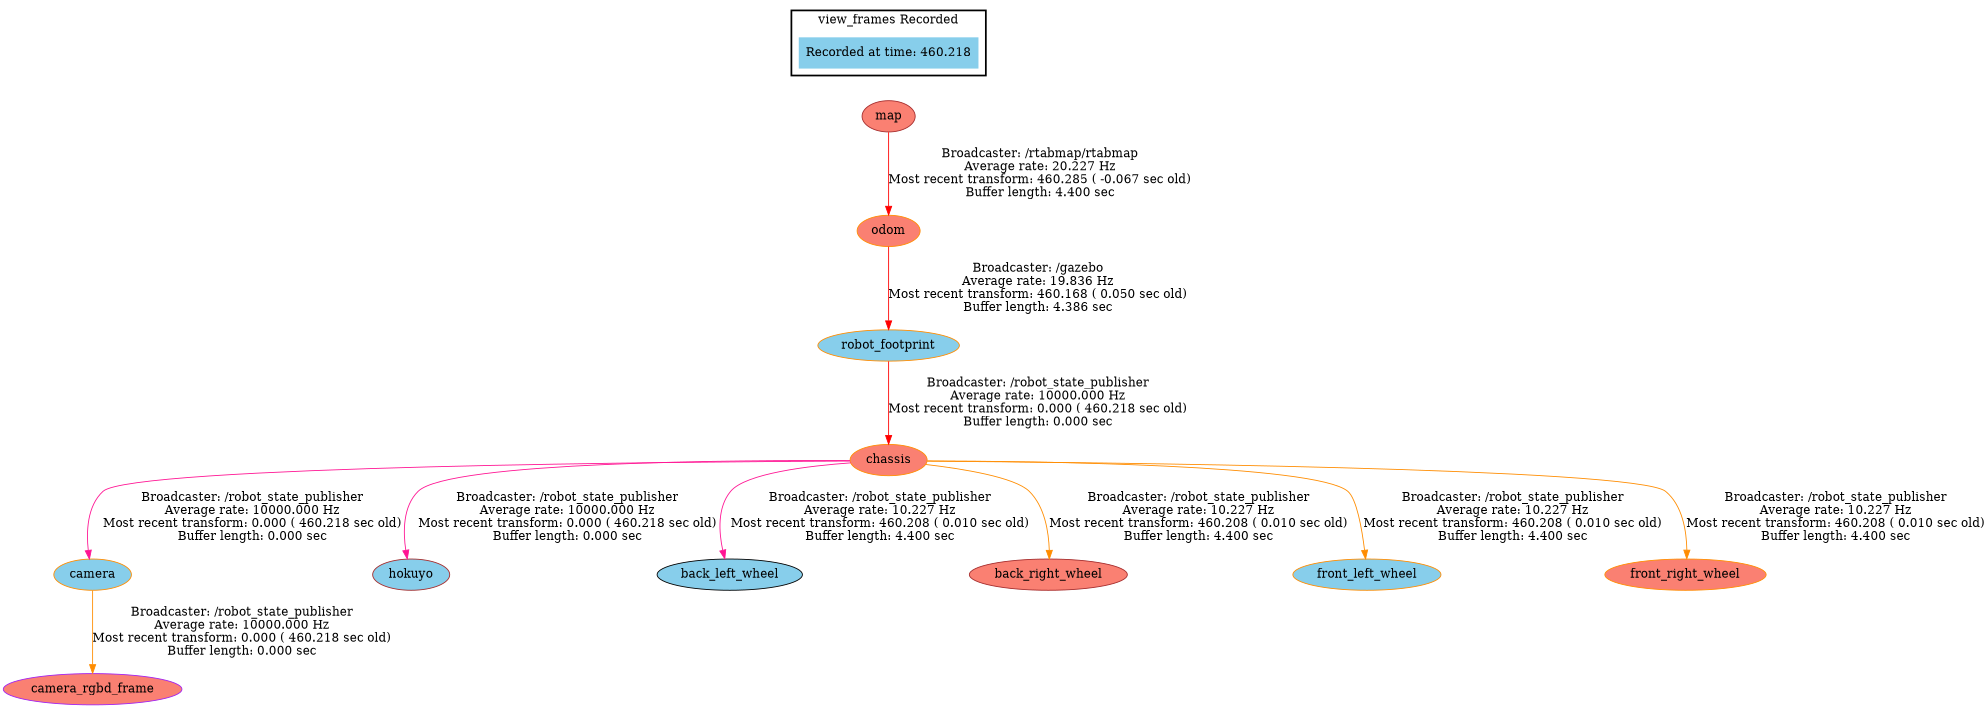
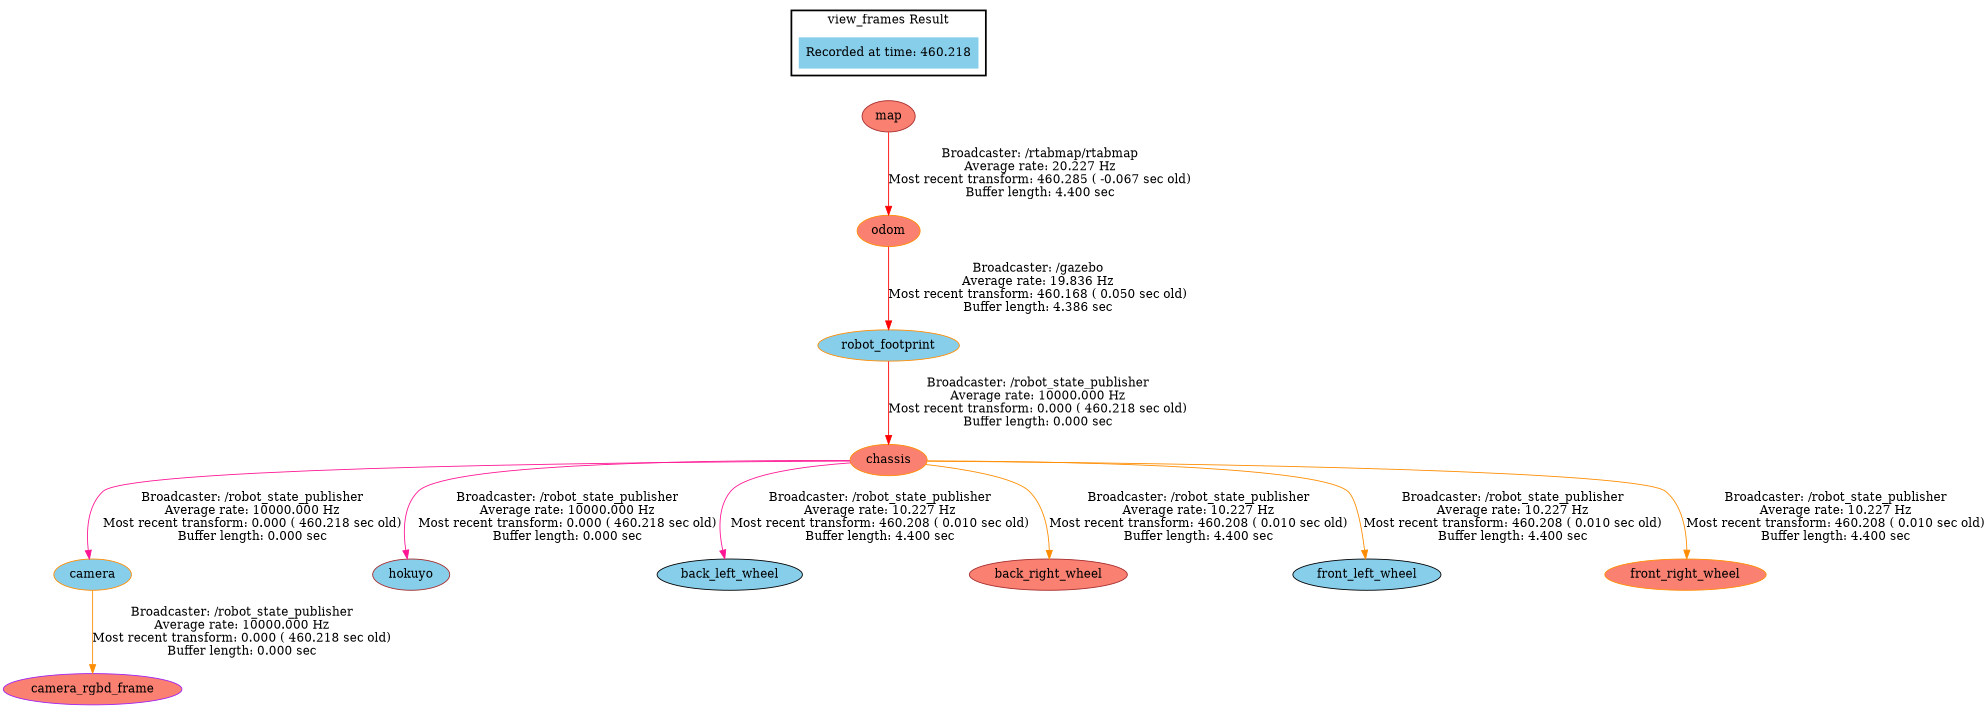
  digraph {
    node [color=darkorange fillcolor=skyblue style=filled]
    edge [color=darkorange]
    "Recorded at time: 460.218" [color=brown shape=plaintext]
    map [color=brown fillcolor=salmon]
    camera
    chassis [fillcolor=salmon]
    hokuyo [color=brown]
    back_left_wheel [color=black]
    back_right_wheel [color=brown fillcolor=salmon]
-   front_left_wheel
+   front_left_wheel [color=black]
    front_right_wheel [fillcolor=salmon]
    camera_rgbd_frame [color=purple fillcolor=salmon]
    robot_footprint
    odom [fillcolor=salmon]
    subgraph cluster_1 {
      color=black
-     label="view_frames Recorded"
+     label="view_frames Result"
      style=bold
      "Recorded at time: 460.218"
    }
    "Recorded at time: 460.218" -> map [style=invis color=""]
    map -> odom [color=red label="Broadcaster: /rtabmap/rtabmap\nAverage rate: 20.227 Hz\nMost recent transform: 460.285 ( -0.067 sec old)\nBuffer length: 4.400 sec\n"]
    camera -> camera_rgbd_frame [label="Broadcaster: /robot_state_publisher\nAverage rate: 10000.000 Hz\nMost recent transform: 0.000 ( 460.218 sec old)\nBuffer length: 0.000 sec\n"]
    chassis -> camera [color=deeppink label="Broadcaster: /robot_state_publisher\nAverage rate: 10000.000 Hz\nMost recent transform: 0.000 ( 460.218 sec old)\nBuffer length: 0.000 sec\n"]
    chassis -> hokuyo [color=deeppink label="Broadcaster: /robot_state_publisher\nAverage rate: 10000.000 Hz\nMost recent transform: 0.000 ( 460.218 sec old)\nBuffer length: 0.000 sec\n"]
    chassis -> back_left_wheel [color=deeppink label="Broadcaster: /robot_state_publisher\nAverage rate: 10.227 Hz\nMost recent transform: 460.208 ( 0.010 sec old)\nBuffer length: 4.400 sec\n"]
    chassis -> back_right_wheel [label="Broadcaster: /robot_state_publisher\nAverage rate: 10.227 Hz\nMost recent transform: 460.208 ( 0.010 sec old)\nBuffer length: 4.400 sec\n"]
    chassis -> front_left_wheel [label="Broadcaster: /robot_state_publisher\nAverage rate: 10.227 Hz\nMost recent transform: 460.208 ( 0.010 sec old)\nBuffer length: 4.400 sec\n"]
    chassis -> front_right_wheel [label="Broadcaster: /robot_state_publisher\nAverage rate: 10.227 Hz\nMost recent transform: 460.208 ( 0.010 sec old)\nBuffer length: 4.400 sec\n"]
    robot_footprint -> chassis [color=red label="Broadcaster: /robot_state_publisher\nAverage rate: 10000.000 Hz\nMost recent transform: 0.000 ( 460.218 sec old)\nBuffer length: 0.000 sec\n"]
    odom -> robot_footprint [color=red label="Broadcaster: /gazebo\nAverage rate: 19.836 Hz\nMost recent transform: 460.168 ( 0.050 sec old)\nBuffer length: 4.386 sec\n"]
  }
